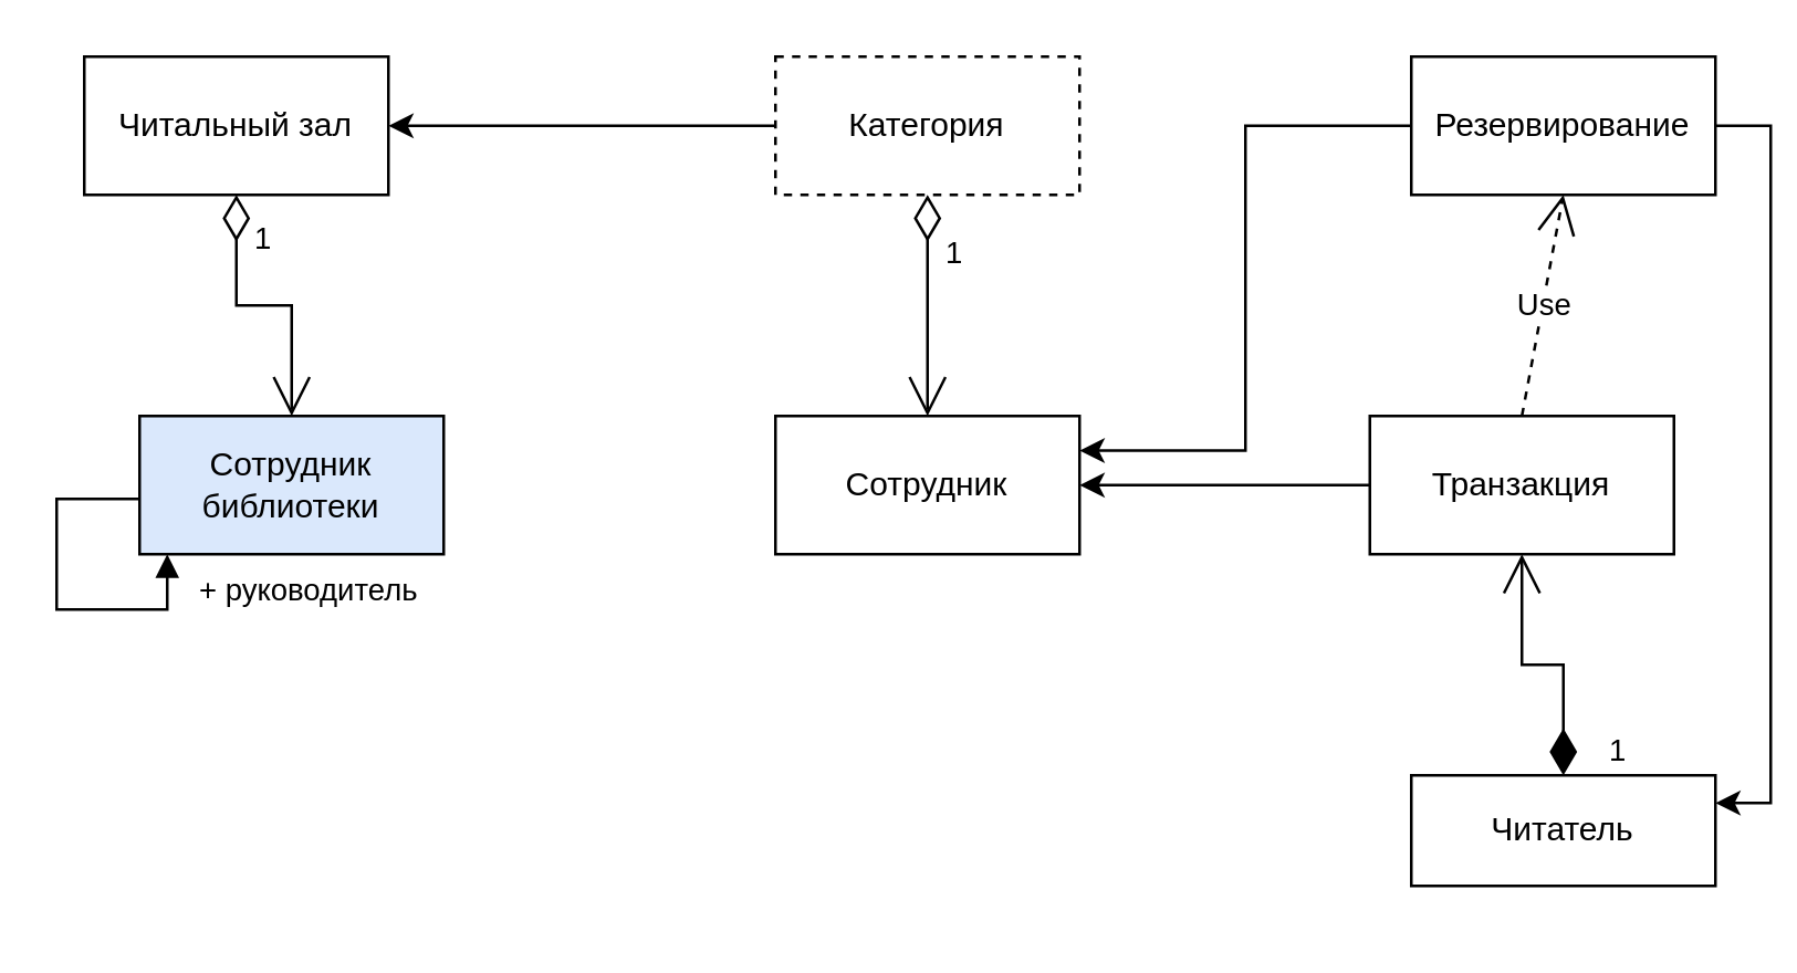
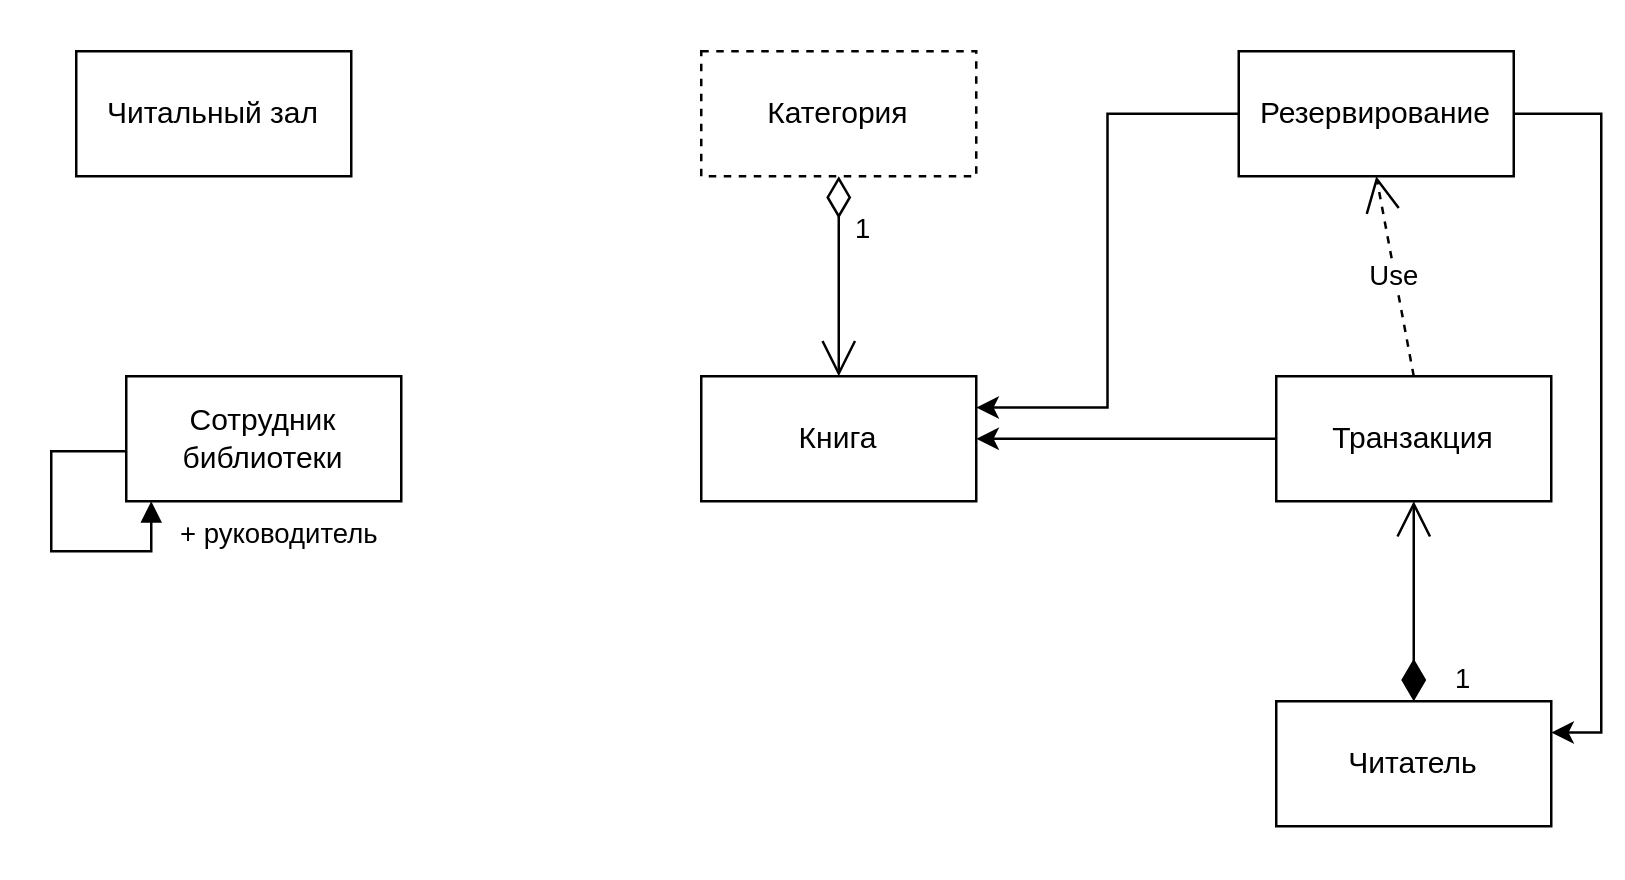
  <mxCell id="0" />
  <mxCell id="1" parent="0" />
- <mxCell id="2" style="edgeStyle=orthogonalEdgeStyle;rounded=0;orthogonalLoop=1;jettySize=auto;html=1;exitX=0;exitY=0.5;exitDx=0;exitDy=0;entryX=1;entryY=0.5;entryDx=0;entryDy=0;" edge="1" parent="1" source="3" target="12"><mxGeometry relative="1" as="geometry" /></mxCell>
  <mxCell id="3" value="Категория" style="html=1;whiteSpace=wrap;dashed=1;" parent="1" vertex="1"><mxGeometry x="280" y="20" width="110" height="50" as="geometry" /></mxCell>
- <mxCell id="4" value="Читатель" style="rounded=0;whiteSpace=wrap;html=1;" parent="1" vertex="1"><mxGeometry x="510" y="280" width="110" height="40" as="geometry" /></mxCell>
- <mxCell id="5" value="Сотрудник" style="rounded=0;whiteSpace=wrap;html=1;" parent="1" vertex="1"><mxGeometry x="280" y="150" width="110" height="50" as="geometry" /></mxCell>
- <mxCell id="6" value="Сотрудник библиотеки" style="rounded=0;whiteSpace=wrap;html=1;fillColor=#dae8fc;" parent="1" vertex="1"><mxGeometry x="50" y="150" width="110" height="50" as="geometry" /></mxCell>
+ <mxCell id="4" value="Читатель" style="rounded=0;whiteSpace=wrap;html=1;" parent="1" vertex="1"><mxGeometry x="510" y="280" width="110" height="50" as="geometry" /></mxCell>
+ <mxCell id="5" value="Книга" style="rounded=0;whiteSpace=wrap;html=1;" parent="1" vertex="1"><mxGeometry x="280" y="150" width="110" height="50" as="geometry" /></mxCell>
+ <mxCell id="6" value="Сотрудник библиотеки" style="rounded=0;whiteSpace=wrap;html=1;" parent="1" vertex="1"><mxGeometry x="50" y="150" width="110" height="50" as="geometry" /></mxCell>
  <mxCell id="7" style="edgeStyle=orthogonalEdgeStyle;rounded=0;orthogonalLoop=1;jettySize=auto;html=1;exitX=0;exitY=0.5;exitDx=0;exitDy=0;entryX=1;entryY=0.5;entryDx=0;entryDy=0;" edge="1" parent="1" source="8" target="5"><mxGeometry relative="1" as="geometry" /></mxCell>
- <mxCell id="8" value="Транзакция" style="rounded=0;whiteSpace=wrap;html=1;" parent="1" vertex="1"><mxGeometry x="495" y="150" width="110" height="50" as="geometry" /></mxCell>
+ <mxCell id="8" value="Транзакция" style="rounded=0;whiteSpace=wrap;html=1;" parent="1" vertex="1"><mxGeometry x="510" y="150" width="110" height="50" as="geometry" /></mxCell>
  <mxCell id="9" style="edgeStyle=orthogonalEdgeStyle;rounded=0;orthogonalLoop=1;jettySize=auto;html=1;exitX=0;exitY=0.5;exitDx=0;exitDy=0;entryX=1;entryY=0.25;entryDx=0;entryDy=0;" edge="1" parent="1" source="11" target="5"><mxGeometry relative="1" as="geometry" /></mxCell>
  <mxCell id="10" style="edgeStyle=orthogonalEdgeStyle;rounded=0;orthogonalLoop=1;jettySize=auto;html=1;exitX=1;exitY=0.5;exitDx=0;exitDy=0;entryX=1;entryY=0.25;entryDx=0;entryDy=0;" edge="1" parent="1" source="11" target="4"><mxGeometry relative="1" as="geometry" /></mxCell>
- <mxCell id="11" value="Резервирование" style="html=1;whiteSpace=wrap;" vertex="1" parent="1"><mxGeometry x="510" y="20" width="110" height="50" as="geometry" /></mxCell>
+ <mxCell id="11" value="Резервирование" style="html=1;whiteSpace=wrap;" vertex="1" parent="1"><mxGeometry x="495" y="20" width="110" height="50" as="geometry" /></mxCell>
  <mxCell id="12" value="Читальный зал" style="html=1;whiteSpace=wrap;" vertex="1" parent="1"><mxGeometry x="30" y="20" width="110" height="50" as="geometry" /></mxCell>
  <mxCell id="13" value="+ руководитель" style="endArrow=block;endFill=1;html=1;edgeStyle=orthogonalEdgeStyle;align=left;verticalAlign=top;rounded=0;" edge="1" parent="1"><mxGeometry x="1" y="-10" relative="1" as="geometry"><mxPoint x="50" y="180" as="sourcePoint" /><mxPoint x="60" y="200" as="targetPoint" /><Array as="points"><mxPoint x="20" y="180" /><mxPoint x="20" y="220" /><mxPoint x="60" y="220" /></Array><mxPoint as="offset" /></mxGeometry></mxCell>
  <mxCell id="14" value="1" style="endArrow=open;html=1;endSize=12;startArrow=diamondThin;startSize=14;startFill=0;edgeStyle=orthogonalEdgeStyle;align=left;verticalAlign=bottom;rounded=0;entryX=0.5;entryY=0;entryDx=0;entryDy=0;" edge="1" parent="1" source="3" target="5"><mxGeometry x="-0.25" y="5" relative="1" as="geometry"><mxPoint x="230" y="180" as="sourcePoint" /><mxPoint x="390" y="180" as="targetPoint" /><mxPoint as="offset" /></mxGeometry></mxCell>
  <mxCell id="15" value="Use" style="endArrow=open;endSize=12;dashed=1;html=1;rounded=0;exitX=0.5;exitY=0;exitDx=0;exitDy=0;entryX=0.5;entryY=1;entryDx=0;entryDy=0;" edge="1" parent="1" source="8" target="11"><mxGeometry width="160" relative="1" as="geometry"><mxPoint x="250" y="209" as="sourcePoint" /><mxPoint x="410" y="209" as="targetPoint" /></mxGeometry></mxCell>
  <mxCell id="16" value="1" style="endArrow=open;html=1;endSize=12;startArrow=diamondThin;startSize=14;startFill=1;edgeStyle=orthogonalEdgeStyle;align=left;verticalAlign=bottom;rounded=0;exitX=0.5;exitY=0;exitDx=0;exitDy=0;entryX=0.5;entryY=1;entryDx=0;entryDy=0;" edge="1" parent="1" source="4" target="8"><mxGeometry x="-1" y="-15" relative="1" as="geometry"><mxPoint x="250" y="170" as="sourcePoint" /><mxPoint x="410" y="170" as="targetPoint" /><mxPoint as="offset" /></mxGeometry></mxCell>
- <mxCell id="17" value="1" style="endArrow=open;html=1;endSize=12;startArrow=diamondThin;startSize=14;startFill=0;edgeStyle=orthogonalEdgeStyle;align=left;verticalAlign=bottom;rounded=0;exitX=0.5;exitY=1;exitDx=0;exitDy=0;entryX=0.5;entryY=0;entryDx=0;entryDy=0;" edge="1" parent="1" source="12" target="6"><mxGeometry x="-0.5" y="5" relative="1" as="geometry"><mxPoint x="250" y="170" as="sourcePoint" /><mxPoint x="410" y="170" as="targetPoint" /><mxPoint as="offset" /></mxGeometry></mxCell>
